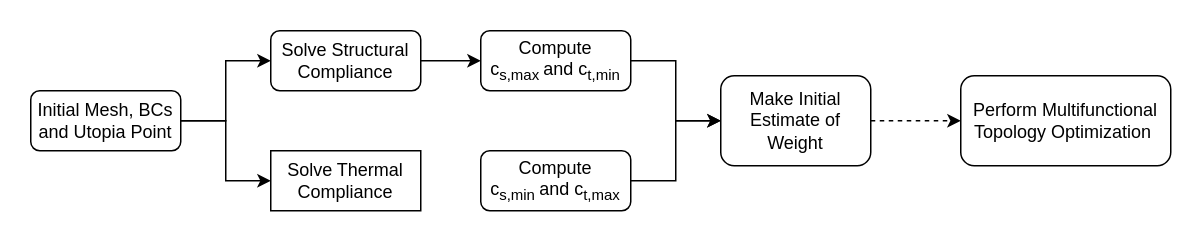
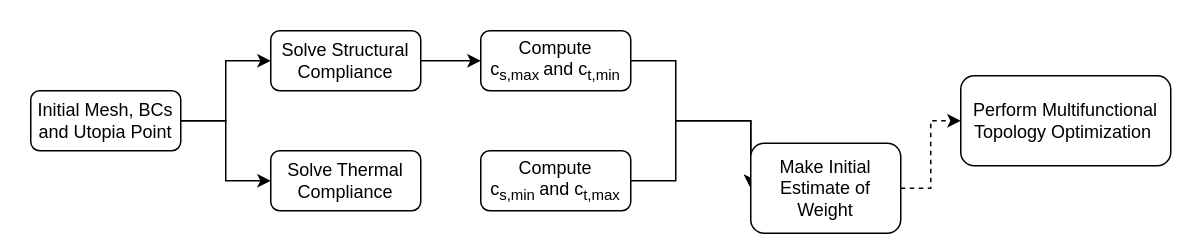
  <mxCell id="0" />
  <mxCell id="1" parent="0" />
  <mxCell id="2" value="" style="edgeStyle=orthogonalEdgeStyle;rounded=0;orthogonalLoop=1;jettySize=auto;html=1;" edge="1" parent="1" source="4" target="6"><mxGeometry relative="1" as="geometry" /></mxCell>
  <mxCell id="3" style="edgeStyle=orthogonalEdgeStyle;rounded=0;orthogonalLoop=1;jettySize=auto;html=1;entryX=0;entryY=0.5;entryDx=0;entryDy=0;" edge="1" parent="1" source="4" target="7"><mxGeometry relative="1" as="geometry" /></mxCell>
  <mxCell id="4" value="Initial Mesh, BCs and Utopia Point" style="rounded=1;whiteSpace=wrap;html=1;" vertex="1" parent="1"><mxGeometry x="20" y="60" width="100" height="40" as="geometry" /></mxCell>
  <mxCell id="5" value="" style="edgeStyle=orthogonalEdgeStyle;rounded=0;orthogonalLoop=1;jettySize=auto;html=1;" edge="1" parent="1" source="6" target="9"><mxGeometry relative="1" as="geometry" /></mxCell>
  <mxCell id="6" value="Solve Structural Compliance" style="rounded=1;whiteSpace=wrap;html=1;" vertex="1" parent="1"><mxGeometry x="180" y="20" width="100" height="40" as="geometry" /></mxCell>
- <mxCell id="7" value="Solve Thermal Compliance" style="whiteSpace=wrap;html=1;rounded=0;" vertex="1" parent="1"><mxGeometry x="180" y="100" width="100" height="40" as="geometry" /></mxCell>
+ <mxCell id="7" value="Solve Thermal Compliance" style="rounded=1;whiteSpace=wrap;html=1;" vertex="1" parent="1"><mxGeometry x="180" y="100" width="100" height="40" as="geometry" /></mxCell>
  <mxCell id="8" style="edgeStyle=orthogonalEdgeStyle;rounded=0;orthogonalLoop=1;jettySize=auto;html=1;entryX=0;entryY=0.5;entryDx=0;entryDy=0;" edge="1" parent="1" source="9" target="13"><mxGeometry relative="1" as="geometry"><Array as="points"><mxPoint x="450" y="40" /><mxPoint x="450" y="80" /></Array></mxGeometry></mxCell>
  <mxCell id="9" value="Compute c&lt;sub&gt;s,max&amp;nbsp;&lt;/sub&gt;and c&lt;sub&gt;t,min&lt;/sub&gt;" style="whiteSpace=wrap;html=1;rounded=1;" vertex="1" parent="1"><mxGeometry x="320" y="20" width="100" height="40" as="geometry" /></mxCell>
  <mxCell id="10" style="edgeStyle=orthogonalEdgeStyle;rounded=0;orthogonalLoop=1;jettySize=auto;html=1;entryX=0;entryY=0.5;entryDx=0;entryDy=0;" edge="1" parent="1" source="11" target="13"><mxGeometry relative="1" as="geometry"><mxPoint x="460" y="80" as="targetPoint" /><Array as="points"><mxPoint x="450" y="120" /><mxPoint x="450" y="80" /></Array></mxGeometry></mxCell>
  <mxCell id="11" value="Compute c&lt;sub&gt;s,min&amp;nbsp;&lt;/sub&gt;and c&lt;sub&gt;t,max&lt;/sub&gt;" style="whiteSpace=wrap;html=1;rounded=1;" vertex="1" parent="1"><mxGeometry x="320" y="100" width="100" height="40" as="geometry" /></mxCell>
  <mxCell id="12" value="" style="edgeStyle=orthogonalEdgeStyle;rounded=0;orthogonalLoop=1;jettySize=auto;html=1;dashed=1;" edge="1" parent="1" source="13" target="14"><mxGeometry relative="1" as="geometry" /></mxCell>
- <mxCell id="13" value="Make Initial Estimate of Weight" style="rounded=1;whiteSpace=wrap;html=1;" vertex="1" parent="1"><mxGeometry x="480" y="50" width="100" height="60" as="geometry" /></mxCell>
+ <mxCell id="13" value="Make Initial Estimate of Weight" style="rounded=1;whiteSpace=wrap;html=1;" vertex="1" parent="1"><mxGeometry x="500" y="95" width="100" height="60" as="geometry" /></mxCell>
  <mxCell id="14" value="Perform Multifunctional Topology Optimization&amp;nbsp;" style="whiteSpace=wrap;html=1;rounded=1;" vertex="1" parent="1"><mxGeometry x="640" y="50" width="140" height="60" as="geometry" /></mxCell>
